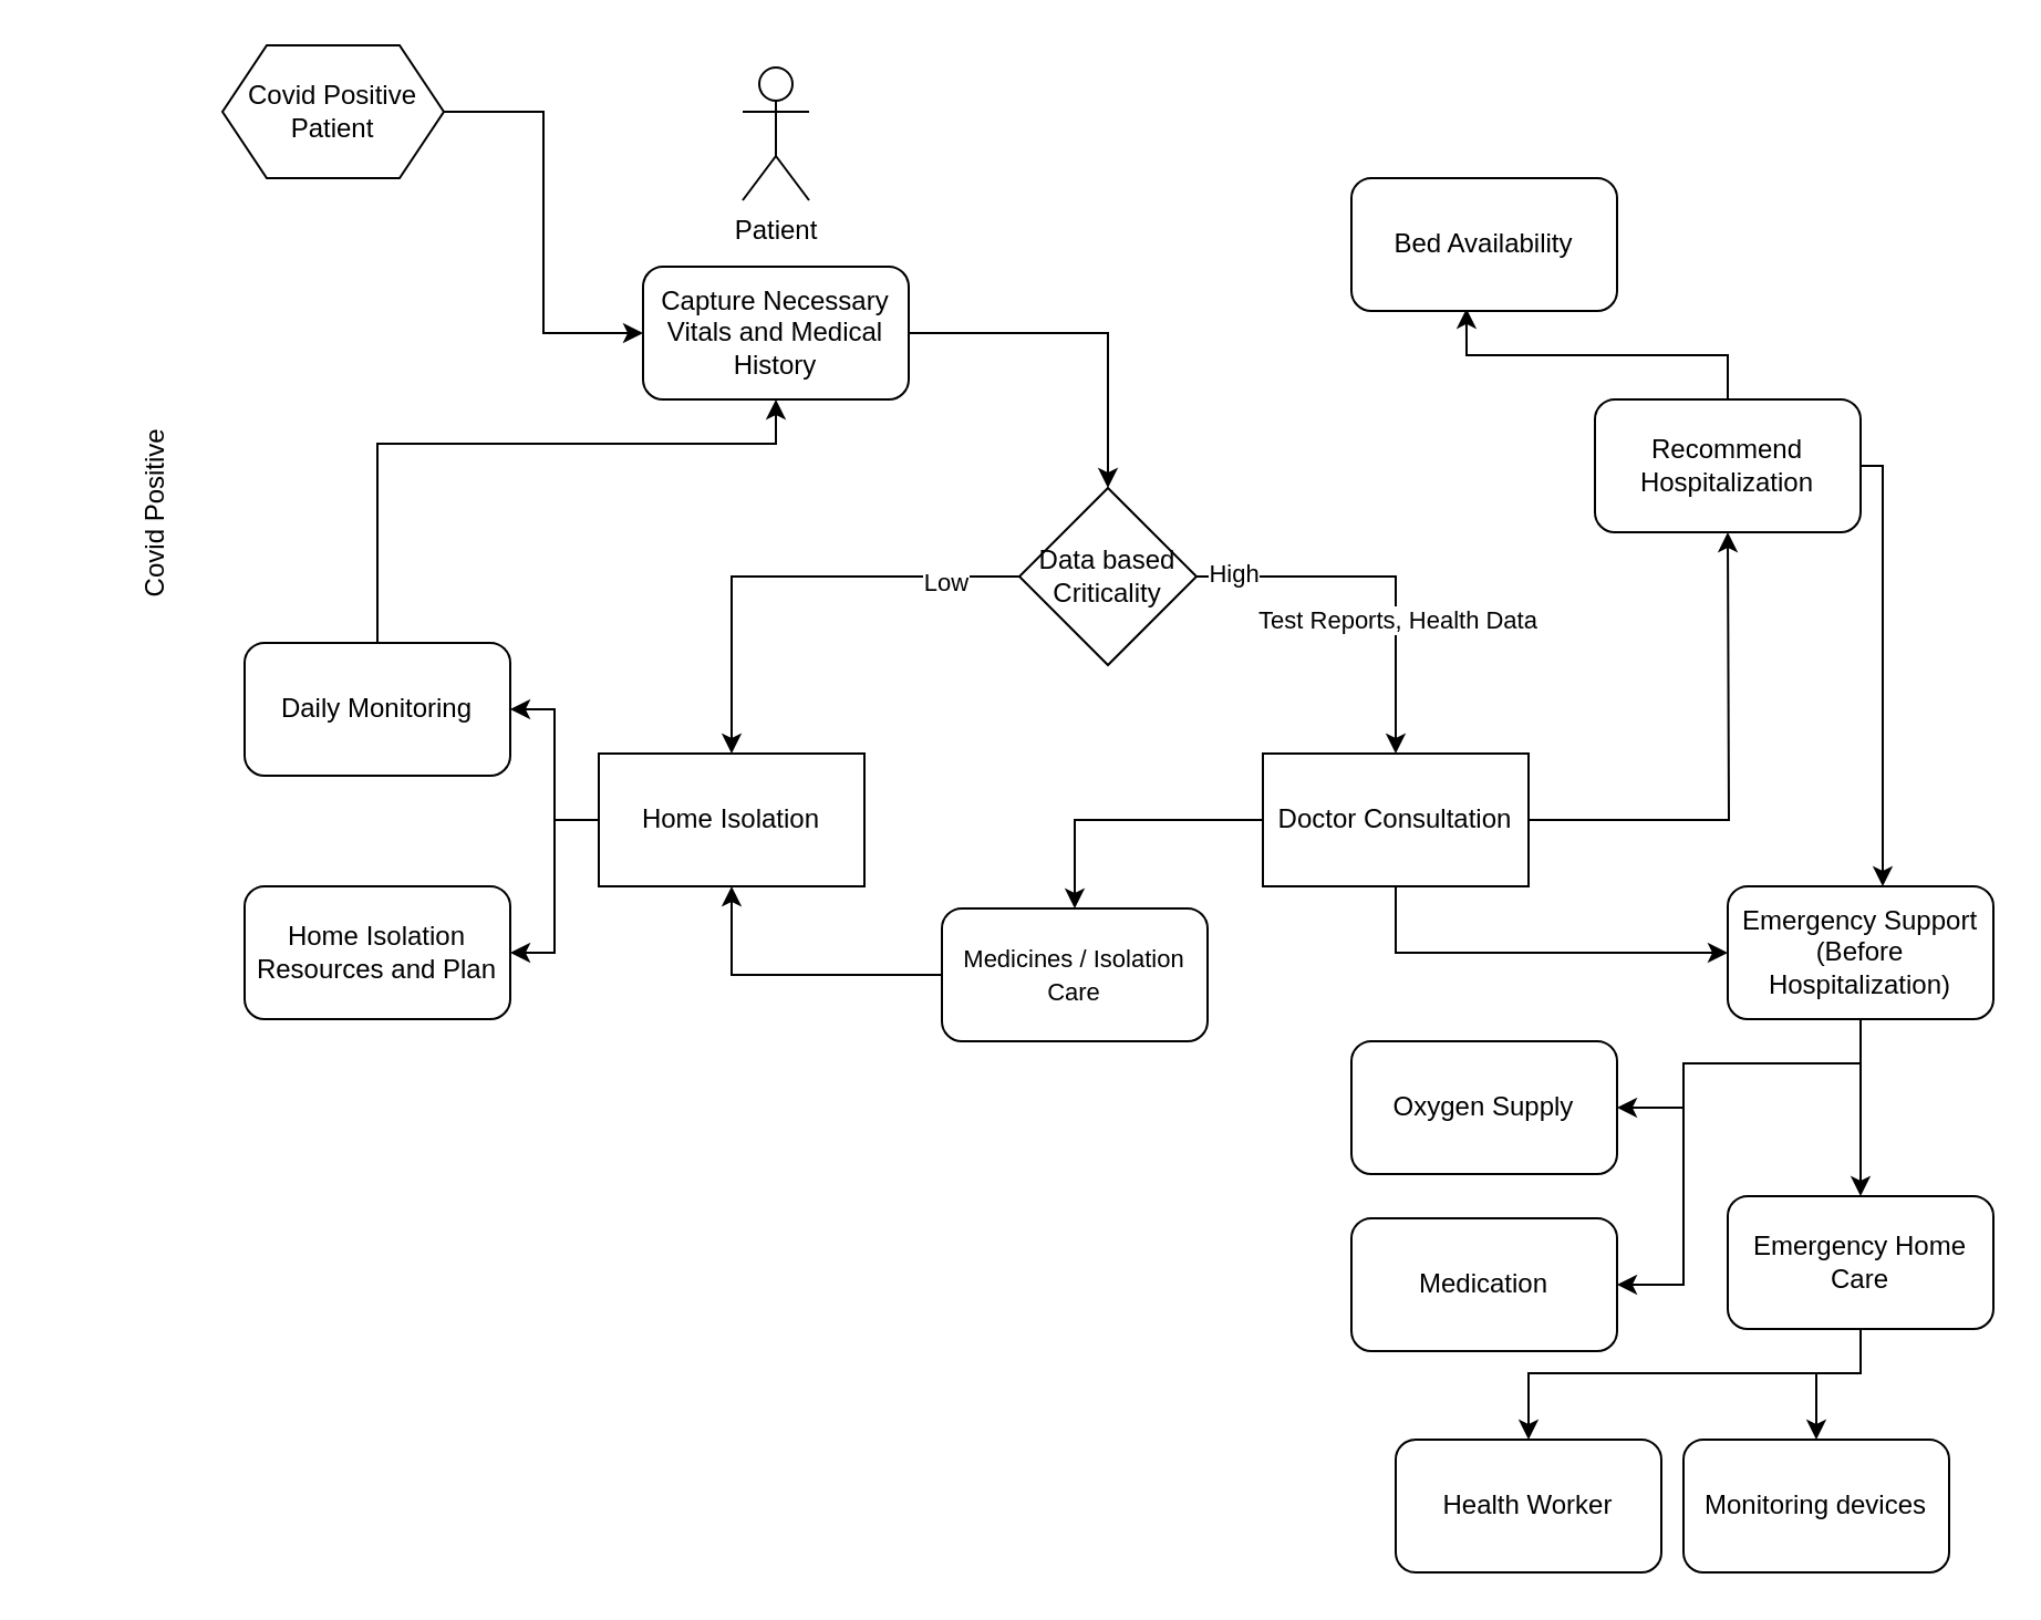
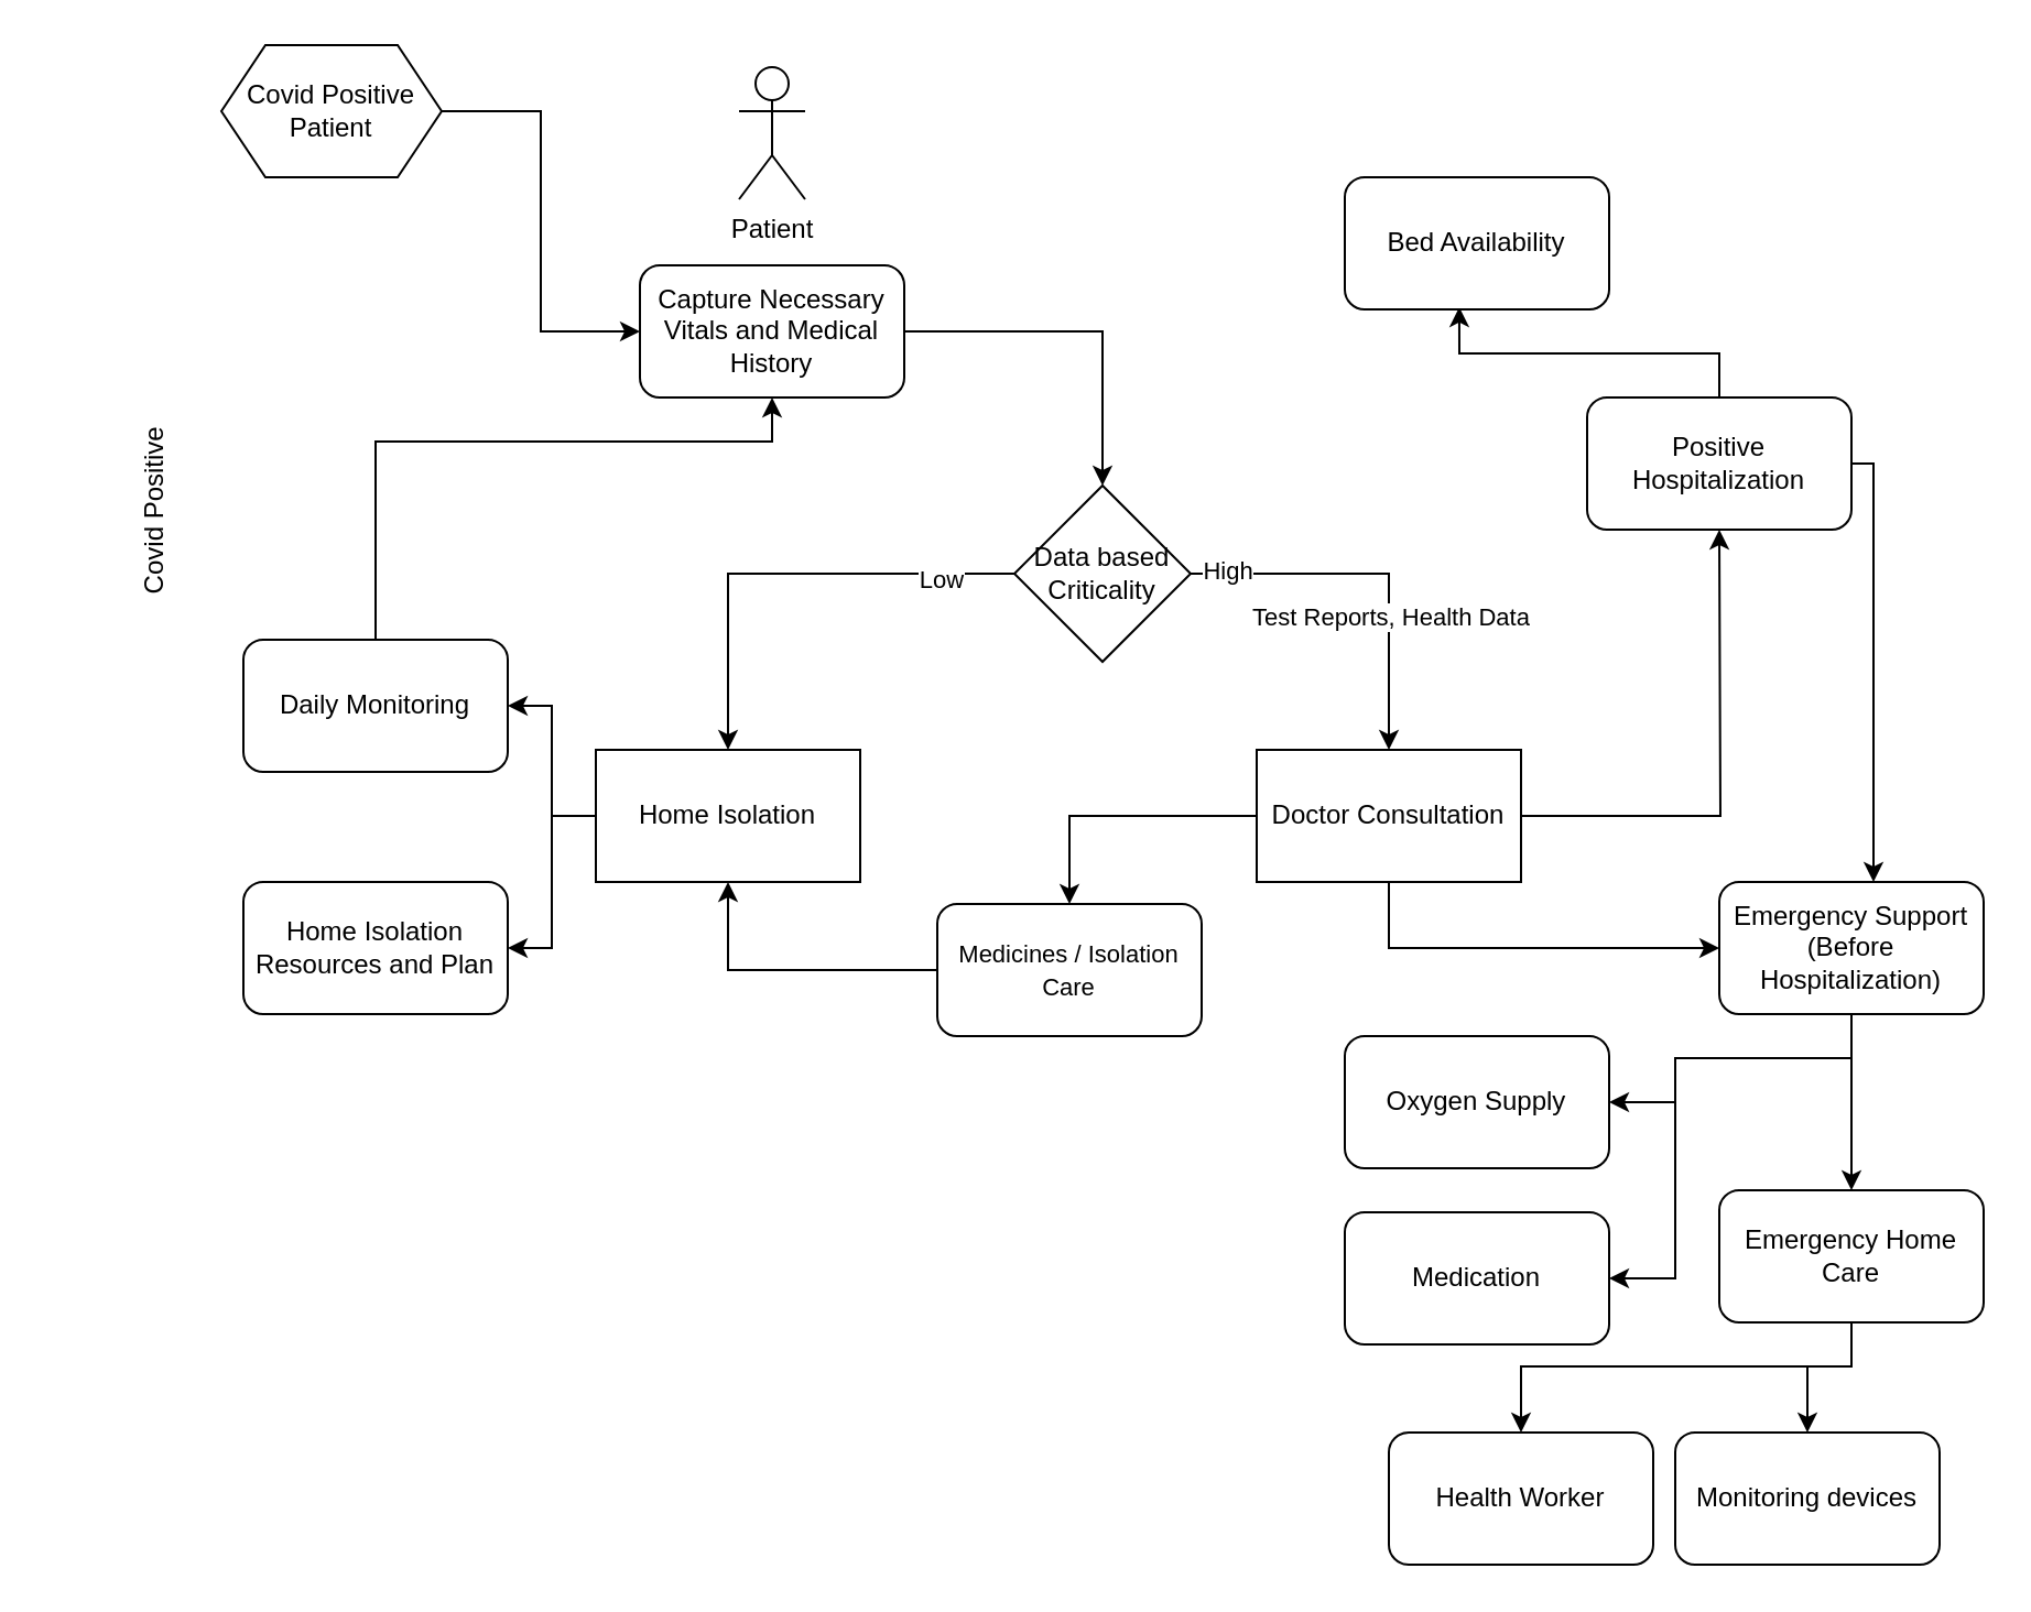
  <mxCell id="0" />
  <mxCell id="1" parent="0" />
  <mxCell id="2" value="Covid Positive&amp;nbsp;" style="text;html=1;strokeColor=none;fillColor=none;align=center;verticalAlign=middle;whiteSpace=wrap;rounded=0;rotation=-90;" vertex="1" parent="1"><mxGeometry x="20" y="220" width="100" height="20" as="geometry" /></mxCell>
  <mxCell id="3" style="edgeStyle=orthogonalEdgeStyle;rounded=0;orthogonalLoop=1;jettySize=auto;html=1;entryX=0;entryY=0.5;entryDx=0;entryDy=0;" edge="1" parent="1" source="4" target="6"><mxGeometry relative="1" as="geometry"><Array as="points"><mxPoint x="245" y="50" /><mxPoint x="245" y="150" /></Array></mxGeometry></mxCell>
  <mxCell id="4" value="Covid Positive Patient" style="shape=hexagon;perimeter=hexagonPerimeter2;whiteSpace=wrap;html=1;fixedSize=1;" vertex="1" parent="1"><mxGeometry x="100" y="20" width="100" height="60" as="geometry" /></mxCell>
  <mxCell id="5" style="edgeStyle=orthogonalEdgeStyle;rounded=0;orthogonalLoop=1;jettySize=auto;html=1;" edge="1" parent="1" source="6" target="13"><mxGeometry relative="1" as="geometry" /></mxCell>
  <mxCell id="6" value="Capture Necessary Vitals and Medical History" style="rounded=1;whiteSpace=wrap;html=1;" vertex="1" parent="1"><mxGeometry x="290" y="120" width="120" height="60" as="geometry" /></mxCell>
  <mxCell id="7" value="Patient" style="shape=umlActor;verticalLabelPosition=bottom;verticalAlign=top;html=1;outlineConnect=0;" vertex="1" parent="1"><mxGeometry x="335" y="30" width="30" height="60" as="geometry" /></mxCell>
  <mxCell id="8" style="edgeStyle=orthogonalEdgeStyle;rounded=0;orthogonalLoop=1;jettySize=auto;html=1;" edge="1" parent="1" source="13" target="16"><mxGeometry relative="1" as="geometry"><Array as="points"><mxPoint x="330" y="260" /></Array></mxGeometry></mxCell>
  <mxCell id="9" value="Low" style="edgeLabel;html=1;align=center;verticalAlign=middle;resizable=0;points=[];" vertex="1" connectable="0" parent="8"><mxGeometry x="-0.674" y="2" relative="1" as="geometry"><mxPoint as="offset" /></mxGeometry></mxCell>
  <mxCell id="10" style="edgeStyle=orthogonalEdgeStyle;rounded=0;orthogonalLoop=1;jettySize=auto;html=1;" edge="1" parent="1" source="13" target="23"><mxGeometry relative="1" as="geometry" /></mxCell>
  <mxCell id="11" value="Test Reports, Health Data" style="edgeLabel;html=1;align=center;verticalAlign=middle;resizable=0;points=[];" vertex="1" connectable="0" parent="10"><mxGeometry x="0.282" relative="1" as="geometry"><mxPoint as="offset" /></mxGeometry></mxCell>
  <mxCell id="12" value="High" style="edgeLabel;html=1;align=center;verticalAlign=middle;resizable=0;points=[];" vertex="1" connectable="0" parent="10"><mxGeometry x="-0.812" y="2" relative="1" as="geometry"><mxPoint as="offset" /></mxGeometry></mxCell>
  <mxCell id="13" value="Data based Criticality" style="rhombus;whiteSpace=wrap;html=1;" vertex="1" parent="1"><mxGeometry x="460" y="220" width="80" height="80" as="geometry" /></mxCell>
  <mxCell id="14" style="edgeStyle=orthogonalEdgeStyle;rounded=0;orthogonalLoop=1;jettySize=auto;html=1;entryX=1;entryY=0.5;entryDx=0;entryDy=0;" edge="1" parent="1" source="16" target="18"><mxGeometry relative="1" as="geometry" /></mxCell>
  <mxCell id="15" style="edgeStyle=orthogonalEdgeStyle;rounded=0;orthogonalLoop=1;jettySize=auto;html=1;entryX=1;entryY=0.5;entryDx=0;entryDy=0;" edge="1" parent="1" source="16" target="19"><mxGeometry relative="1" as="geometry" /></mxCell>
  <mxCell id="16" value="Home Isolation" style="rounded=0;whiteSpace=wrap;html=1;" vertex="1" parent="1"><mxGeometry x="270" y="340" width="120" height="60" as="geometry" /></mxCell>
  <mxCell id="17" style="edgeStyle=orthogonalEdgeStyle;rounded=0;orthogonalLoop=1;jettySize=auto;html=1;" edge="1" parent="1" source="18" target="6"><mxGeometry relative="1" as="geometry"><Array as="points"><mxPoint x="170" y="200" /><mxPoint x="350" y="200" /></Array></mxGeometry></mxCell>
  <mxCell id="18" value="Daily Monitoring" style="rounded=1;whiteSpace=wrap;html=1;" vertex="1" parent="1"><mxGeometry x="110" y="290" width="120" height="60" as="geometry" /></mxCell>
  <mxCell id="19" value="Home Isolation Resources and Plan" style="rounded=1;whiteSpace=wrap;html=1;" vertex="1" parent="1"><mxGeometry x="110" y="400" width="120" height="60" as="geometry" /></mxCell>
  <mxCell id="20" style="edgeStyle=orthogonalEdgeStyle;rounded=0;orthogonalLoop=1;jettySize=auto;html=1;entryX=0.5;entryY=0;entryDx=0;entryDy=0;" edge="1" parent="1" source="23" target="25"><mxGeometry relative="1" as="geometry" /></mxCell>
  <mxCell id="21" style="edgeStyle=orthogonalEdgeStyle;rounded=0;orthogonalLoop=1;jettySize=auto;html=1;" edge="1" parent="1" source="23"><mxGeometry relative="1" as="geometry"><mxPoint x="780" y="240" as="targetPoint" /></mxGeometry></mxCell>
  <mxCell id="22" style="edgeStyle=orthogonalEdgeStyle;rounded=0;orthogonalLoop=1;jettySize=auto;html=1;" edge="1" parent="1" source="23" target="33"><mxGeometry relative="1" as="geometry"><Array as="points"><mxPoint x="630" y="430" /></Array></mxGeometry></mxCell>
  <mxCell id="23" value="Doctor Consultation" style="rounded=0;whiteSpace=wrap;html=1;" vertex="1" parent="1"><mxGeometry x="570" y="340" width="120" height="60" as="geometry" /></mxCell>
  <mxCell id="24" style="edgeStyle=orthogonalEdgeStyle;rounded=0;orthogonalLoop=1;jettySize=auto;html=1;entryX=0.5;entryY=1;entryDx=0;entryDy=0;" edge="1" parent="1" source="25" target="16"><mxGeometry relative="1" as="geometry" /></mxCell>
  <mxCell id="25" value="&lt;span style=&quot;font-size: 11px ; background-color: rgb(255 , 255 , 255)&quot;&gt;Medicines / Isolation Care&lt;/span&gt;" style="rounded=1;whiteSpace=wrap;html=1;" vertex="1" parent="1"><mxGeometry x="425" y="410" width="120" height="60" as="geometry" /></mxCell>
  <mxCell id="26" style="edgeStyle=orthogonalEdgeStyle;rounded=0;orthogonalLoop=1;jettySize=auto;html=1;entryX=0.433;entryY=0.983;entryDx=0;entryDy=0;entryPerimeter=0;" edge="1" parent="1" source="28" target="29"><mxGeometry relative="1" as="geometry" /></mxCell>
  <mxCell id="27" style="edgeStyle=orthogonalEdgeStyle;rounded=0;orthogonalLoop=1;jettySize=auto;html=1;" edge="1" parent="1" source="28" target="33"><mxGeometry relative="1" as="geometry"><Array as="points"><mxPoint x="850" y="210" /></Array></mxGeometry></mxCell>
- <mxCell id="28" value="Recommend Hospitalization" style="rounded=1;whiteSpace=wrap;html=1;" vertex="1" parent="1"><mxGeometry x="720" y="180" width="120" height="60" as="geometry" /></mxCell>
+ <mxCell id="28" value="Positive Hospitalization" style="rounded=1;whiteSpace=wrap;html=1;" vertex="1" parent="1"><mxGeometry x="720" y="180" width="120" height="60" as="geometry" /></mxCell>
  <mxCell id="29" value="Bed Availability" style="rounded=1;whiteSpace=wrap;html=1;" vertex="1" parent="1"><mxGeometry x="610" y="80" width="120" height="60" as="geometry" /></mxCell>
  <mxCell id="30" style="edgeStyle=orthogonalEdgeStyle;rounded=0;orthogonalLoop=1;jettySize=auto;html=1;entryX=1;entryY=0.5;entryDx=0;entryDy=0;exitX=0.5;exitY=1;exitDx=0;exitDy=0;" edge="1" parent="1" source="33" target="34"><mxGeometry relative="1" as="geometry"><Array as="points"><mxPoint x="840" y="480" /><mxPoint x="760" y="480" /><mxPoint x="760" y="500" /></Array></mxGeometry></mxCell>
  <mxCell id="31" style="edgeStyle=orthogonalEdgeStyle;rounded=0;orthogonalLoop=1;jettySize=auto;html=1;entryX=1;entryY=0.5;entryDx=0;entryDy=0;exitX=0.5;exitY=1;exitDx=0;exitDy=0;" edge="1" parent="1" source="33" target="35"><mxGeometry relative="1" as="geometry"><Array as="points"><mxPoint x="840" y="480" /><mxPoint x="760" y="480" /><mxPoint x="760" y="580" /></Array></mxGeometry></mxCell>
  <mxCell id="32" style="edgeStyle=orthogonalEdgeStyle;rounded=0;orthogonalLoop=1;jettySize=auto;html=1;entryX=0.5;entryY=0;entryDx=0;entryDy=0;" edge="1" parent="1" source="33" target="38"><mxGeometry relative="1" as="geometry" /></mxCell>
  <mxCell id="33" value="Emergency Support (Before Hospitalization)" style="rounded=1;whiteSpace=wrap;html=1;" vertex="1" parent="1"><mxGeometry x="780" y="400" width="120" height="60" as="geometry" /></mxCell>
  <mxCell id="34" value="Oxygen Supply" style="rounded=1;whiteSpace=wrap;html=1;" vertex="1" parent="1"><mxGeometry x="610" y="470" width="120" height="60" as="geometry" /></mxCell>
  <mxCell id="35" value="Medication" style="rounded=1;whiteSpace=wrap;html=1;" vertex="1" parent="1"><mxGeometry x="610" y="550" width="120" height="60" as="geometry" /></mxCell>
  <mxCell id="36" style="edgeStyle=orthogonalEdgeStyle;rounded=0;orthogonalLoop=1;jettySize=auto;html=1;" edge="1" parent="1" source="38" target="39"><mxGeometry relative="1" as="geometry"><Array as="points"><mxPoint x="840" y="620" /><mxPoint x="690" y="620" /></Array></mxGeometry></mxCell>
  <mxCell id="37" style="edgeStyle=orthogonalEdgeStyle;rounded=0;orthogonalLoop=1;jettySize=auto;html=1;entryX=0.5;entryY=0;entryDx=0;entryDy=0;" edge="1" parent="1" source="38" target="40"><mxGeometry relative="1" as="geometry"><Array as="points"><mxPoint x="840" y="620" /><mxPoint x="820" y="620" /></Array></mxGeometry></mxCell>
  <mxCell id="38" value="Emergency Home Care" style="rounded=1;whiteSpace=wrap;html=1;" vertex="1" parent="1"><mxGeometry x="780" y="540" width="120" height="60" as="geometry" /></mxCell>
  <mxCell id="39" value="Health Worker" style="rounded=1;whiteSpace=wrap;html=1;" vertex="1" parent="1"><mxGeometry x="630" y="650" width="120" height="60" as="geometry" /></mxCell>
  <mxCell id="40" value="Monitoring devices" style="rounded=1;whiteSpace=wrap;html=1;" vertex="1" parent="1"><mxGeometry x="760" y="650" width="120" height="60" as="geometry" /></mxCell>
